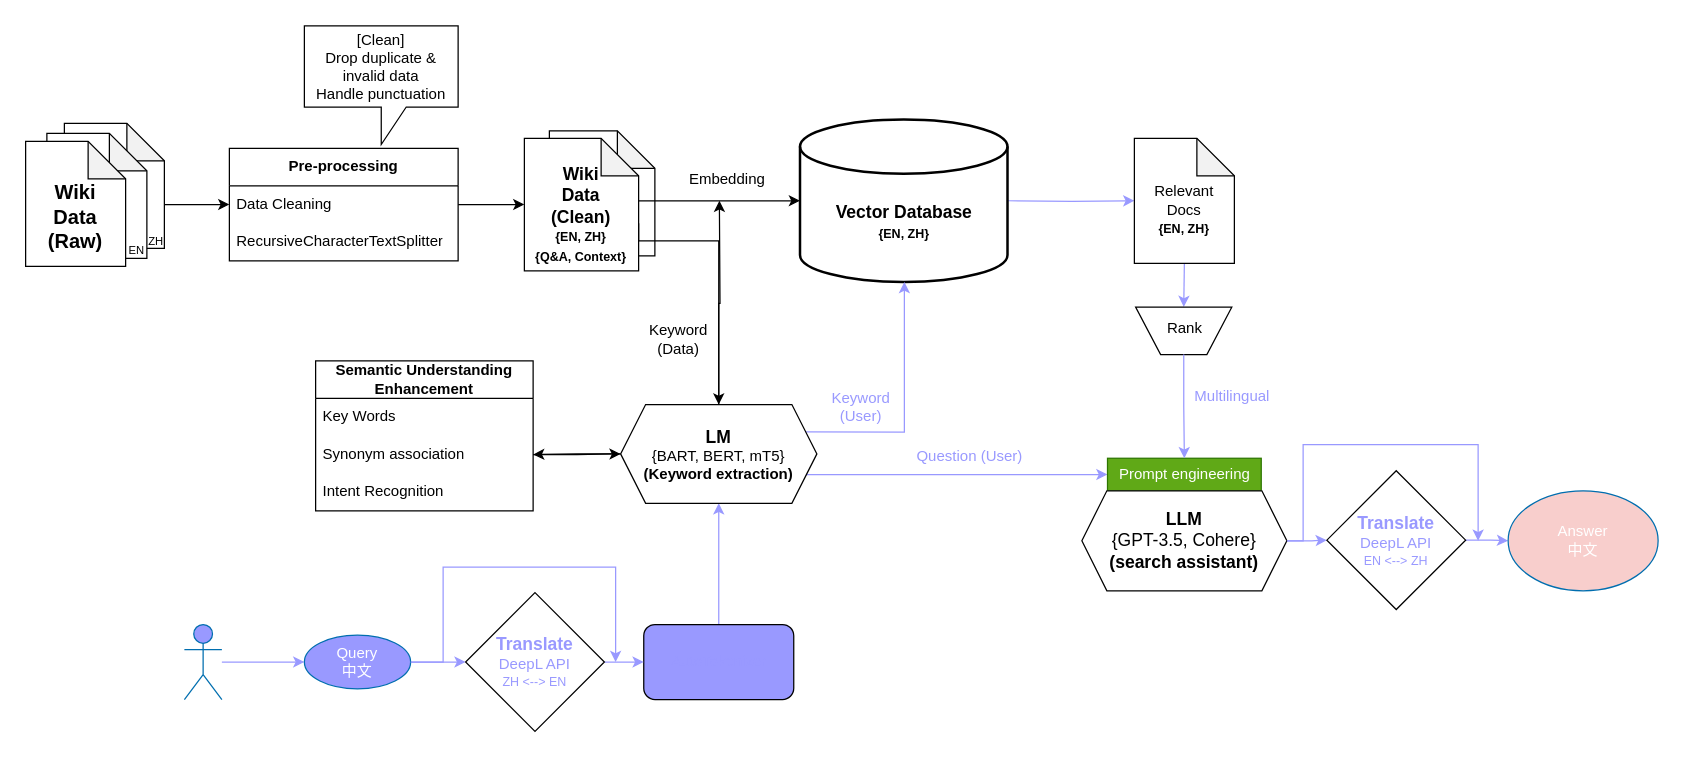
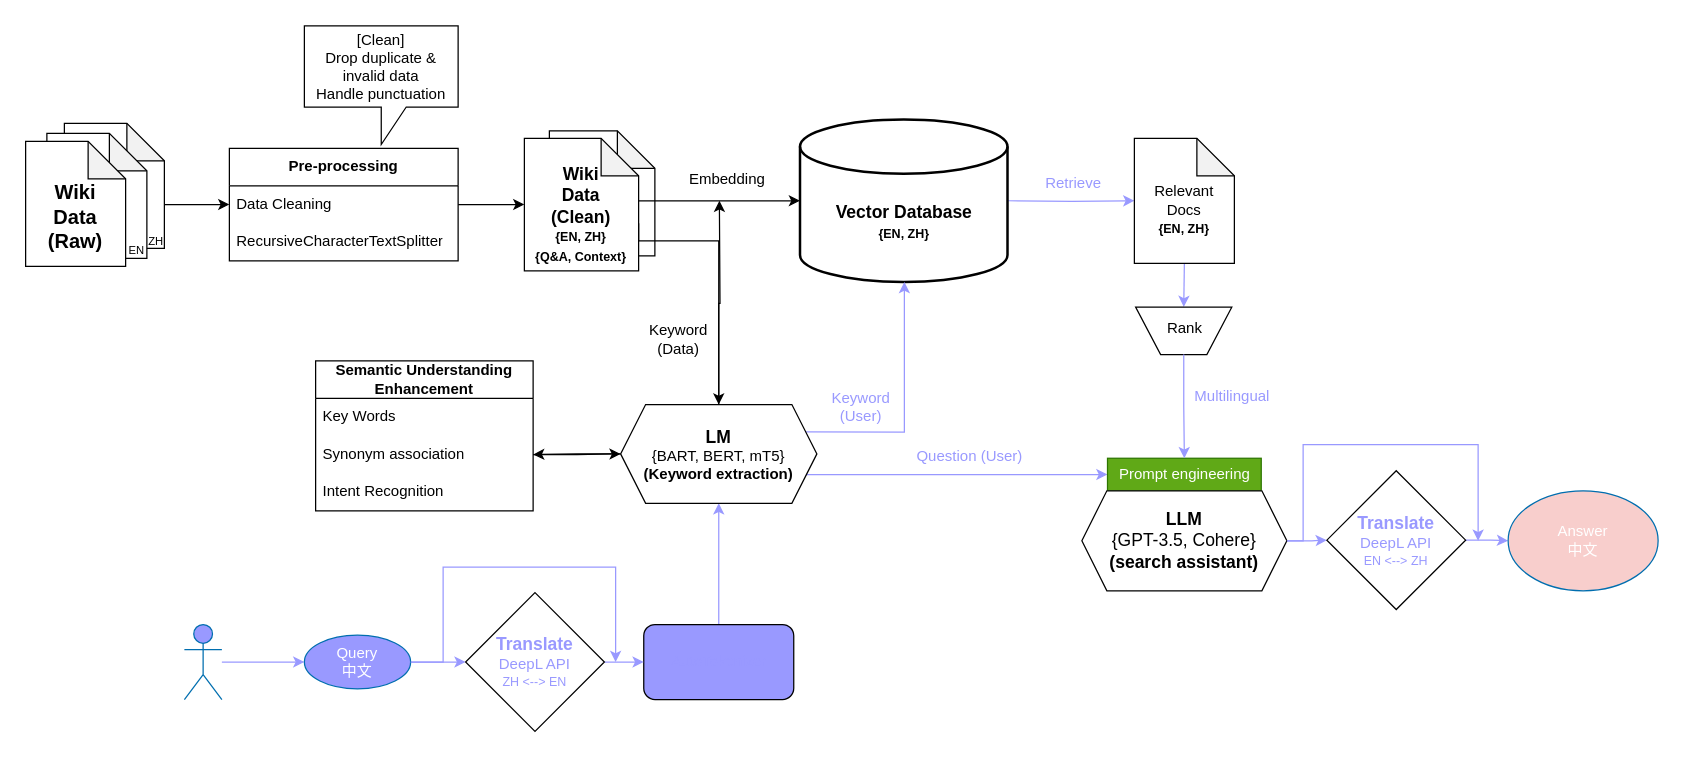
  <mxCell id="0" />
  <mxCell id="1" parent="0" />
  <mxCell id="2" value="" style="edgeStyle=orthogonalEdgeStyle;rounded=0;orthogonalLoop=1;jettySize=auto;html=1;fillColor=#dae8fc;strokeColor=#9999FF;" parent="1" target="10" edge="1"><mxGeometry relative="1" as="geometry"><mxPoint x="806" y="160" as="sourcePoint" /></mxGeometry></mxCell>
  <mxCell id="3" value="&lt;b style=&quot;font-size: 14px;&quot;&gt;&lt;br&gt;&lt;br&gt;&lt;/b&gt;&lt;b style=&quot;font-size: 14px;&quot;&gt;Vector D&lt;/b&gt;&lt;b style=&quot;font-size: 14px;&quot;&gt;atabase&lt;br&gt;&lt;/b&gt;&lt;b style=&quot;border-color: var(--border-color);&quot;&gt;&lt;font style=&quot;border-color: var(--border-color); font-size: 10px;&quot;&gt;{EN, ZH}&lt;/font&gt;&lt;/b&gt;&lt;b style=&quot;font-size: 14px;&quot;&gt;&lt;br&gt;&lt;/b&gt;" style="strokeWidth=2;html=1;shape=mxgraph.flowchart.database;whiteSpace=wrap;" parent="1" vertex="1"><mxGeometry x="639.5" y="95" width="166" height="130" as="geometry" /></mxCell>
  <mxCell id="4" value="" style="edgeStyle=orthogonalEdgeStyle;rounded=0;orthogonalLoop=1;jettySize=auto;html=1;fillColor=#1ba1e2;strokeColor=#9999FF;" parent="1" source="5" target="8" edge="1"><mxGeometry relative="1" as="geometry" /></mxCell>
  <mxCell id="5" value="User" style="shape=umlActor;verticalLabelPosition=bottom;verticalAlign=top;html=1;outlineConnect=0;fillColor=#9999FF;fontColor=#ffffff;strokeColor=#006EAF;" parent="1" vertex="1"><mxGeometry x="147" y="499" width="30" height="60" as="geometry" /></mxCell>
  <mxCell id="6" value="" style="edgeStyle=orthogonalEdgeStyle;rounded=0;orthogonalLoop=1;jettySize=auto;html=1;fillColor=#1ba1e2;strokeColor=#9999FF;" parent="1" source="36" target="26" edge="1"><mxGeometry relative="1" as="geometry" /></mxCell>
  <mxCell id="7" style="edgeStyle=orthogonalEdgeStyle;rounded=0;orthogonalLoop=1;jettySize=auto;html=1;exitX=1;exitY=0.5;exitDx=0;exitDy=0;strokeColor=#9999FF;" parent="1" source="8" edge="1"><mxGeometry relative="1" as="geometry"><mxPoint x="492" y="529" as="targetPoint" /><Array as="points"><mxPoint x="354" y="529" /><mxPoint x="354" y="453" /><mxPoint x="492" y="453" /></Array></mxGeometry></mxCell>
  <mxCell id="8" value="Query&lt;br&gt;中文" style="ellipse;whiteSpace=wrap;html=1;fillColor=#9999FF;fontColor=#ffffff;strokeColor=#006EAF;fillStyle=auto;" parent="1" vertex="1"><mxGeometry x="243" y="507.5" width="85" height="43" as="geometry" /></mxCell>
  <mxCell id="9" style="edgeStyle=orthogonalEdgeStyle;rounded=0;orthogonalLoop=1;jettySize=auto;html=1;exitX=0.5;exitY=1;exitDx=0;exitDy=0;exitPerimeter=0;entryX=0.5;entryY=1;entryDx=0;entryDy=0;strokeColor=#9999FF;" edge="1" parent="1" source="10" target="57"><mxGeometry relative="1" as="geometry" /></mxCell>
  <mxCell id="10" value="&lt;br&gt;Relevant&lt;br&gt;Docs&lt;br&gt;&lt;b style=&quot;border-color: var(--border-color);&quot;&gt;&lt;font style=&quot;border-color: var(--border-color); font-size: 10px;&quot;&gt;{EN, ZH}&lt;/font&gt;&lt;/b&gt;" style="shape=note;whiteSpace=wrap;html=1;backgroundOutline=1;darkOpacity=0.05;" parent="1" vertex="1"><mxGeometry x="907" y="110" width="80" height="100" as="geometry" /></mxCell>
  <mxCell id="11" value="&lt;b&gt;Pre-processing&lt;/b&gt;" style="swimlane;fontStyle=0;childLayout=stackLayout;horizontal=1;startSize=30;horizontalStack=0;resizeParent=1;resizeParentMax=0;resizeLast=0;collapsible=1;marginBottom=0;whiteSpace=wrap;html=1;" parent="1" vertex="1"><mxGeometry x="183" y="118" width="183" height="90" as="geometry" /></mxCell>
  <mxCell id="12" value="Data Cleaning" style="text;strokeColor=none;fillColor=none;align=left;verticalAlign=middle;spacingLeft=4;spacingRight=4;overflow=hidden;points=[[0,0.5],[1,0.5]];portConstraint=eastwest;rotatable=0;whiteSpace=wrap;html=1;" parent="11" vertex="1"><mxGeometry y="30" width="183" height="30" as="geometry" /></mxCell>
  <mxCell id="13" value="RecursiveCharacterTextSplitter" style="text;strokeColor=none;fillColor=none;align=left;verticalAlign=middle;spacingLeft=4;spacingRight=4;overflow=hidden;points=[[0,0.5],[1,0.5]];portConstraint=eastwest;rotatable=0;whiteSpace=wrap;html=1;" parent="11" vertex="1"><mxGeometry y="60" width="183" height="30" as="geometry" /></mxCell>
  <mxCell id="14" value="&lt;b&gt;Semantic Understanding Enhancement&lt;/b&gt;" style="swimlane;fontStyle=0;childLayout=stackLayout;horizontal=1;startSize=30;horizontalStack=0;resizeParent=1;resizeParentMax=0;resizeLast=0;collapsible=1;marginBottom=0;whiteSpace=wrap;html=1;" parent="1" vertex="1"><mxGeometry x="252" y="288" width="174" height="120" as="geometry" /></mxCell>
  <mxCell id="15" value="Key Words" style="text;strokeColor=none;fillColor=none;align=left;verticalAlign=middle;spacingLeft=4;spacingRight=4;overflow=hidden;points=[[0,0.5],[1,0.5]];portConstraint=eastwest;rotatable=0;whiteSpace=wrap;html=1;" parent="14" vertex="1"><mxGeometry y="30" width="174" height="30" as="geometry" /></mxCell>
  <mxCell id="16" value="Synonym&amp;nbsp;association" style="text;strokeColor=none;fillColor=none;align=left;verticalAlign=middle;spacingLeft=4;spacingRight=4;overflow=hidden;points=[[0,0.5],[1,0.5]];portConstraint=eastwest;rotatable=0;whiteSpace=wrap;html=1;" parent="14" vertex="1"><mxGeometry y="60" width="174" height="30" as="geometry" /></mxCell>
  <mxCell id="17" value="Intent Recognition" style="text;strokeColor=none;fillColor=none;align=left;verticalAlign=middle;spacingLeft=4;spacingRight=4;overflow=hidden;points=[[0,0.5],[1,0.5]];portConstraint=eastwest;rotatable=0;whiteSpace=wrap;html=1;" parent="14" vertex="1"><mxGeometry y="90" width="174" height="30" as="geometry" /></mxCell>
  <mxCell id="18" value="&lt;font style=&quot;font-size: 12px;&quot;&gt;Embedding&lt;/font&gt;" style="text;html=1;align=center;verticalAlign=middle;resizable=0;points=[];autosize=1;strokeColor=none;fillColor=none;" parent="1" vertex="1"><mxGeometry x="541" y="130" width="79" height="26" as="geometry" /></mxCell>
  <mxCell id="19" value="[Clean]&lt;br&gt;Drop duplicate &amp;amp; invalid data&lt;br&gt;Handle punctuation" style="shape=callout;whiteSpace=wrap;html=1;perimeter=calloutPerimeter;" parent="1" vertex="1"><mxGeometry x="243" y="20" width="123" height="95" as="geometry" /></mxCell>
  <mxCell id="20" value="" style="edgeStyle=orthogonalEdgeStyle;rounded=0;orthogonalLoop=1;jettySize=auto;html=1;fillColor=#1ba1e2;strokeColor=#9999FF;" parent="1" source="54" target="21" edge="1"><mxGeometry relative="1" as="geometry" /></mxCell>
  <mxCell id="21" value="Answer&lt;br&gt;中文" style="ellipse;whiteSpace=wrap;html=1;fillColor=#f8cecc;fontColor=#ffffff;strokeColor=#006EAF;" parent="1" vertex="1"><mxGeometry x="1206" y="392" width="120" height="80" as="geometry" /></mxCell>
  <mxCell id="22" style="edgeStyle=orthogonalEdgeStyle;rounded=0;orthogonalLoop=1;jettySize=auto;html=1;exitX=1;exitY=0.75;exitDx=0;exitDy=0;fillColor=#dae8fc;strokeColor=#9999FF;" parent="1" source="26" target="45" edge="1"><mxGeometry relative="1" as="geometry"><mxPoint x="848" y="379" as="targetPoint" /><Array as="points"><mxPoint x="644" y="379" /></Array></mxGeometry></mxCell>
  <mxCell id="23" style="edgeStyle=orthogonalEdgeStyle;rounded=0;orthogonalLoop=1;jettySize=auto;html=1;exitX=1;exitY=0.25;exitDx=0;exitDy=0;fillColor=#dae8fc;strokeColor=#9999FF;" parent="1" source="26" target="3" edge="1"><mxGeometry relative="1" as="geometry"><Array as="points"><mxPoint x="723" y="345" /></Array></mxGeometry></mxCell>
  <mxCell id="24" style="edgeStyle=orthogonalEdgeStyle;rounded=0;orthogonalLoop=1;jettySize=auto;html=1;exitX=0.5;exitY=0;exitDx=0;exitDy=0;" parent="1" source="26" edge="1"><mxGeometry relative="1" as="geometry"><mxPoint x="575" y="160" as="targetPoint" /></mxGeometry></mxCell>
  <mxCell id="25" style="edgeStyle=orthogonalEdgeStyle;rounded=0;orthogonalLoop=1;jettySize=auto;html=1;exitX=0;exitY=0.5;exitDx=0;exitDy=0;entryX=1;entryY=0.5;entryDx=0;entryDy=0;" parent="1" source="26" target="16" edge="1"><mxGeometry relative="1" as="geometry" /></mxCell>
  <mxCell id="26" value="&lt;font style=&quot;font-size: 14px;&quot;&gt;&lt;b&gt;LM &lt;br&gt;&lt;/b&gt;&lt;/font&gt;{BART, BERT, mT5}&lt;br&gt;&lt;b&gt;(Keyword extraction)&lt;/b&gt;" style="shape=hexagon;perimeter=hexagonPerimeter2;whiteSpace=wrap;html=1;fixedSize=1;" parent="1" vertex="1"><mxGeometry x="496" y="323" width="157" height="79" as="geometry" /></mxCell>
+ <mxCell id="27" value="Retrieve" style="text;html=1;align=center;verticalAlign=middle;resizable=0;points=[];autosize=1;strokeColor=none;fillColor=none;fontColor=#9999FF;" parent="1" vertex="1"><mxGeometry x="826" y="133" width="63" height="26" as="geometry" /></mxCell>
  <mxCell id="28" value="Keyword &lt;br&gt;(User)" style="text;html=1;align=center;verticalAlign=middle;resizable=0;points=[];autosize=1;fontColor=#9999FF;" parent="1" vertex="1"><mxGeometry x="655" y="304" width="65" height="41" as="geometry" /></mxCell>
  <mxCell id="29" value="Question (User)" style="text;html=1;align=center;verticalAlign=middle;resizable=0;points=[];autosize=1;strokeColor=none;fillColor=none;fontColor=#9999FF;" parent="1" vertex="1"><mxGeometry x="723" y="352" width="103" height="26" as="geometry" /></mxCell>
  <mxCell id="30" value="" style="group" parent="1" vertex="1" connectable="0"><mxGeometry x="426" y="104" width="97.404" height="112" as="geometry" /></mxCell>
  <mxCell id="31" value="&lt;span style=&quot;font-size: 14px;&quot;&gt;&lt;b&gt;Wiki&lt;br&gt;Data&lt;br&gt;(Clean)&lt;br&gt;&lt;/b&gt;&lt;/span&gt;" style="shape=note;whiteSpace=wrap;html=1;backgroundOutline=1;darkOpacity=0.05;" parent="30" vertex="1"><mxGeometry x="13" width="84.404" height="100" as="geometry" /></mxCell>
  <mxCell id="32" value="&lt;b&gt;&lt;font style=&quot;font-size: 14px;&quot;&gt;&lt;br&gt;Wiki&lt;br&gt;Data&lt;/font&gt;&lt;/b&gt;&lt;b&gt;&lt;font style=&quot;font-size: 14px;&quot;&gt;&lt;br&gt;(Clean)&lt;/font&gt;&lt;br&gt;&lt;/b&gt;&lt;b style=&quot;border-color: var(--border-color);&quot;&gt;&lt;font style=&quot;font-size: 10px;&quot;&gt;{EN, ZH}&lt;br&gt;{Q&amp;amp;A, Context}&lt;/font&gt;&lt;/b&gt;&lt;span style=&quot;font-size: 14px;&quot;&gt;&lt;b&gt;&lt;br&gt;&lt;/b&gt;&lt;/span&gt;" style="shape=note;whiteSpace=wrap;html=1;backgroundOutline=1;darkOpacity=0.05;" parent="30" vertex="1"><mxGeometry x="-7" y="6" width="91.4" height="106" as="geometry" /></mxCell>
  <mxCell id="33" value="" style="edgeStyle=orthogonalEdgeStyle;rounded=0;orthogonalLoop=1;jettySize=auto;html=1;" parent="1" source="32" target="3" edge="1"><mxGeometry relative="1" as="geometry"><Array as="points"><mxPoint x="546" y="160" /><mxPoint x="546" y="160" /></Array></mxGeometry></mxCell>
  <mxCell id="34" style="edgeStyle=orthogonalEdgeStyle;rounded=0;orthogonalLoop=1;jettySize=auto;html=1;exitX=0;exitY=0;exitDx=80;exitDy=65;exitPerimeter=0;entryX=0;entryY=0.5;entryDx=0;entryDy=0;" parent="1" source="39" target="12" edge="1"><mxGeometry relative="1" as="geometry" /></mxCell>
  <mxCell id="35" value="" style="edgeStyle=orthogonalEdgeStyle;rounded=0;orthogonalLoop=1;jettySize=auto;html=1;fillColor=#1ba1e2;strokeColor=#9999FF;entryX=0;entryY=0.5;entryDx=0;entryDy=0;" parent="1" source="8" target="52" edge="1"><mxGeometry relative="1" as="geometry"><mxPoint x="328" y="529" as="sourcePoint" /><mxPoint x="354" y="490" as="targetPoint" /></mxGeometry></mxCell>
  <mxCell id="36" value="&lt;font color=&quot;#9999ff&quot;&gt;AutoTokenizer&lt;/font&gt;" style="rounded=1;whiteSpace=wrap;html=1;fillColor=#9999ff;" parent="1" vertex="1"><mxGeometry x="514.5" y="499" width="120" height="60" as="geometry" /></mxCell>
  <mxCell id="37" value="Keyword &lt;br&gt;(Data)" style="text;html=1;align=center;verticalAlign=middle;resizable=0;points=[];autosize=1;strokeColor=none;fillColor=none;" parent="1" vertex="1"><mxGeometry x="509" y="250" width="65" height="41" as="geometry" /></mxCell>
  <mxCell id="38" value="" style="group" parent="1" vertex="1" connectable="0"><mxGeometry x="20" y="98" width="119" height="115.5" as="geometry" /></mxCell>
  <mxCell id="39" value="文档" style="shape=note;whiteSpace=wrap;html=1;backgroundOutline=1;darkOpacity=0.05;container=0;" parent="38" vertex="1"><mxGeometry x="31" width="80" height="100" as="geometry" /></mxCell>
  <mxCell id="40" value="" style="shape=note;whiteSpace=wrap;html=1;backgroundOutline=1;darkOpacity=0.05;container=0;" parent="38" vertex="1"><mxGeometry x="17" y="8" width="80" height="100" as="geometry" /></mxCell>
  <mxCell id="41" value="&lt;b&gt;&lt;font style=&quot;font-size: 16px;&quot;&gt;&lt;br&gt;Wiki&lt;br&gt;Data&lt;br&gt;(Raw)&lt;br&gt;&lt;/font&gt;&lt;/b&gt;" style="shape=note;whiteSpace=wrap;html=1;backgroundOutline=1;darkOpacity=0.05;container=0;" parent="38" vertex="1"><mxGeometry y="14.5" width="80" height="100" as="geometry" /></mxCell>
  <mxCell id="42" value="&lt;font style=&quot;font-size: 9px;&quot;&gt;EN&lt;/font&gt;" style="text;html=1;align=center;verticalAlign=middle;whiteSpace=wrap;rounded=0;container=0;" parent="38" vertex="1"><mxGeometry x="59" y="85.5" width="60" height="30" as="geometry" /></mxCell>
  <mxCell id="43" value="&lt;font style=&quot;font-size: 9px;&quot;&gt;ZH&lt;/font&gt;" style="text;html=1;align=center;verticalAlign=middle;resizable=0;points=[];autosize=1;strokeColor=none;fillColor=none;container=0;" parent="38" vertex="1"><mxGeometry x="89" y="81" width="30" height="26" as="geometry" /></mxCell>
  <mxCell id="44" value="" style="group" parent="1" vertex="1" connectable="0"><mxGeometry x="865" y="366" width="164" height="106" as="geometry" /></mxCell>
  <mxCell id="45" value="Prompt engineering" style="text;html=1;align=center;verticalAlign=middle;resizable=0;points=[];autosize=1;strokeColor=#2D7600;fillColor=#60a917;fontColor=#ffffff;" parent="44" vertex="1"><mxGeometry x="20.5" width="123" height="26" as="geometry" /></mxCell>
  <mxCell id="46" style="edgeStyle=orthogonalEdgeStyle;rounded=0;orthogonalLoop=1;jettySize=auto;html=1;exitX=1;exitY=0.5;exitDx=0;exitDy=0;strokeColor=#9999FF;" parent="44" source="47" edge="1"><mxGeometry relative="1" as="geometry"><mxPoint x="317" y="66" as="targetPoint" /><Array as="points"><mxPoint x="177" y="66" /><mxPoint x="177" y="-11" /><mxPoint x="317" y="-11" /></Array></mxGeometry></mxCell>
  <mxCell id="47" value="&lt;font style=&quot;font-size: 14px;&quot;&gt;&lt;b&gt;LLM &lt;/b&gt;&lt;/font&gt;&lt;br&gt;&lt;font style=&quot;font-size: 14px;&quot;&gt;{GPT-3.5, Cohere}&lt;/font&gt;&lt;br&gt;&lt;font style=&quot;font-size: 14px;&quot;&gt;&lt;b&gt;(search assistant)&lt;/b&gt;&lt;/font&gt;" style="shape=hexagon;perimeter=hexagonPerimeter2;whiteSpace=wrap;html=1;fixedSize=1;" parent="44" vertex="1"><mxGeometry y="26" width="164" height="80" as="geometry" /></mxCell>
  <mxCell id="48" style="edgeStyle=orthogonalEdgeStyle;rounded=0;orthogonalLoop=1;jettySize=auto;html=1;exitX=1;exitY=0.5;exitDx=0;exitDy=0;" parent="1" source="12" target="32" edge="1"><mxGeometry relative="1" as="geometry" /></mxCell>
  <mxCell id="49" style="edgeStyle=orthogonalEdgeStyle;rounded=0;orthogonalLoop=1;jettySize=auto;html=1;exitX=0;exitY=0;exitDx=91.4;exitDy=68;exitPerimeter=0;entryX=0.5;entryY=0;entryDx=0;entryDy=0;" parent="1" source="32" target="26" edge="1"><mxGeometry relative="1" as="geometry"><Array as="points"><mxPoint x="510" y="192" /><mxPoint x="575" y="192" /></Array></mxGeometry></mxCell>
  <mxCell id="50" style="edgeStyle=orthogonalEdgeStyle;rounded=0;orthogonalLoop=1;jettySize=auto;html=1;exitX=1;exitY=0.5;exitDx=0;exitDy=0;entryX=0;entryY=0.5;entryDx=0;entryDy=0;" parent="1" source="16" target="26" edge="1"><mxGeometry relative="1" as="geometry" /></mxCell>
  <mxCell id="51" style="edgeStyle=orthogonalEdgeStyle;rounded=0;orthogonalLoop=1;jettySize=auto;html=1;exitX=1;exitY=0.5;exitDx=0;exitDy=0;strokeColor=#9999FF;" parent="1" source="52" target="36" edge="1"><mxGeometry relative="1" as="geometry" /></mxCell>
  <mxCell id="52" value="&lt;font color=&quot;#9999ff&quot;&gt;&lt;font style=&quot;font-size: 14px;&quot;&gt;&lt;b style=&quot;&quot;&gt;Translate&lt;br&gt;&lt;/b&gt;&lt;/font&gt;DeepL API&lt;br&gt;&lt;font style=&quot;font-size: 10px;&quot;&gt;ZH &amp;lt;--&amp;gt; EN&lt;/font&gt;&lt;/font&gt;" style="rhombus;whiteSpace=wrap;html=1;" parent="1" vertex="1"><mxGeometry x="372" y="473.5" width="111" height="111" as="geometry" /></mxCell>
  <mxCell id="53" value="" style="edgeStyle=orthogonalEdgeStyle;rounded=0;orthogonalLoop=1;jettySize=auto;html=1;fillColor=#1ba1e2;strokeColor=#9999FF;" parent="1" source="47" target="54" edge="1"><mxGeometry relative="1" as="geometry"><mxPoint x="1029" y="432" as="sourcePoint" /><mxPoint x="1206" y="432" as="targetPoint" /></mxGeometry></mxCell>
  <mxCell id="54" value="&lt;font color=&quot;#9999ff&quot;&gt;&lt;font style=&quot;font-size: 14px;&quot;&gt;&lt;b style=&quot;&quot;&gt;Translate&lt;br&gt;&lt;/b&gt;&lt;/font&gt;DeepL API&lt;br&gt;&lt;font style=&quot;font-size: 10px;&quot;&gt;EN &amp;lt;--&amp;gt; ZH&lt;/font&gt;&lt;/font&gt;" style="rhombus;whiteSpace=wrap;html=1;" parent="1" vertex="1"><mxGeometry x="1061" y="376" width="111" height="111" as="geometry" /></mxCell>
  <mxCell id="55" value="Multilingual" style="text;html=1;align=center;verticalAlign=middle;resizable=0;points=[];autosize=1;strokeColor=none;fillColor=none;fontColor=#9999FF;" parent="1" vertex="1"><mxGeometry x="946" y="304" width="78" height="26" as="geometry" /></mxCell>
  <mxCell id="56" value="" style="group" vertex="1" connectable="0" parent="1"><mxGeometry x="908" y="245" width="77" height="38" as="geometry" /></mxCell>
  <mxCell id="57" value="" style="shape=trapezoid;perimeter=trapezoidPerimeter;whiteSpace=wrap;html=1;fixedSize=1;rotation=-180;" parent="56" vertex="1"><mxGeometry width="77" height="38" as="geometry" /></mxCell>
  <mxCell id="58" value="Rank" style="text;html=1;align=center;verticalAlign=middle;resizable=0;points=[];autosize=1;strokeColor=none;fillColor=none;" parent="56" vertex="1"><mxGeometry x="15.5" y="4" width="46" height="26" as="geometry" /></mxCell>
  <mxCell id="59" style="edgeStyle=orthogonalEdgeStyle;rounded=0;orthogonalLoop=1;jettySize=auto;html=1;exitX=0.5;exitY=0;exitDx=0;exitDy=0;strokeColor=#9999FF;" edge="1" parent="1" source="57" target="45"><mxGeometry relative="1" as="geometry" /></mxCell>
